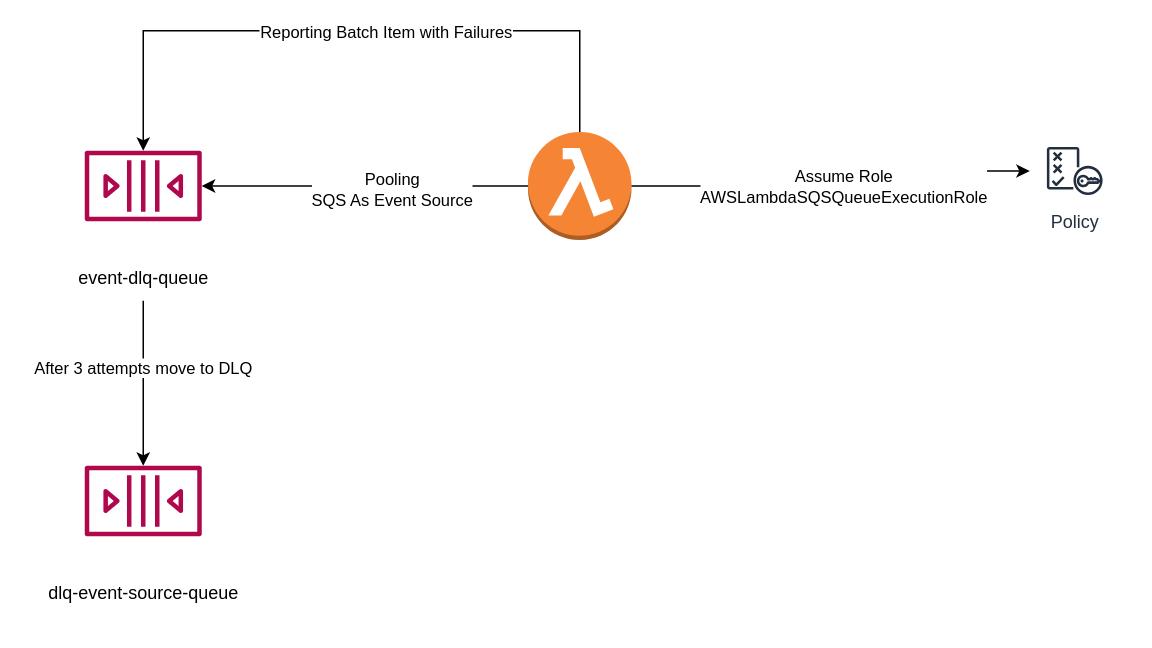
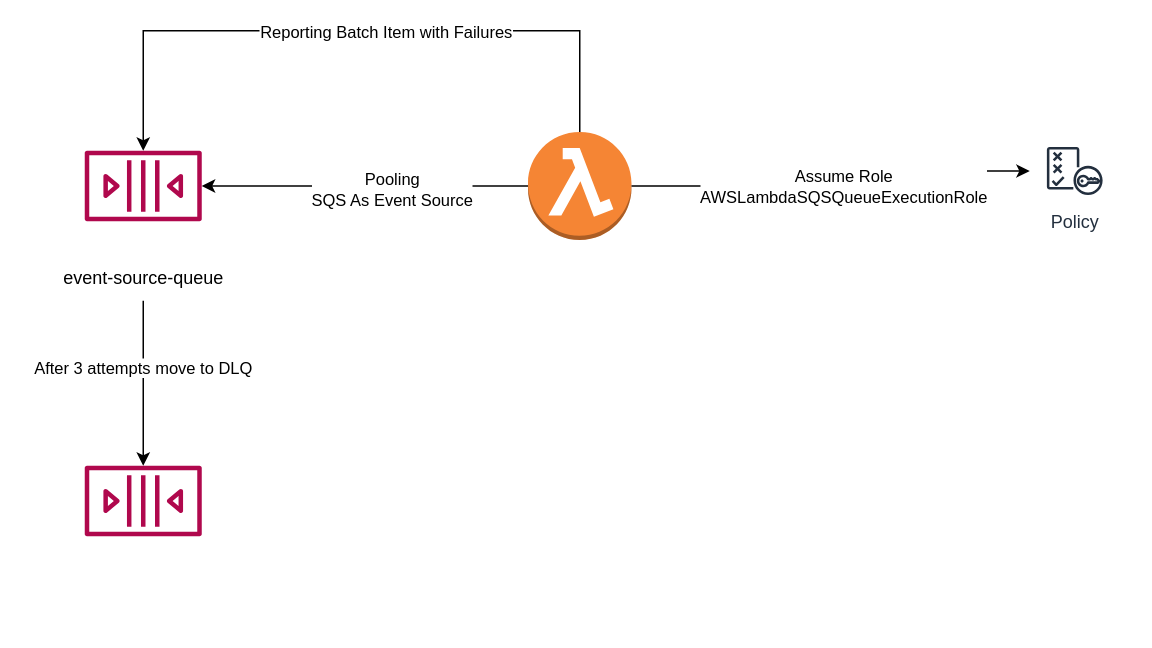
  <mxCell id="0" />
  <mxCell id="1" parent="0" />
  <mxCell id="2" style="edgeStyle=orthogonalEdgeStyle;rounded=0;orthogonalLoop=1;jettySize=auto;html=1;" edge="1" parent="1" source="5" target="7"><mxGeometry relative="1" as="geometry" /></mxCell>
  <mxCell id="3" value="Pooling&lt;br&gt;SQS As Event Source" style="edgeLabel;html=1;align=center;verticalAlign=middle;resizable=0;points=[];" vertex="1" connectable="0" parent="2"><mxGeometry x="-0.165" y="2" relative="1" as="geometry"><mxPoint as="offset" /></mxGeometry></mxCell>
  <mxCell id="4" value="" style="group" vertex="1" connectable="0" parent="1"><mxGeometry x="296" y="87.5" width="180" height="112.5" as="geometry" /></mxCell>
  <mxCell id="5" value="" style="outlineConnect=0;dashed=0;verticalLabelPosition=bottom;verticalAlign=top;align=center;html=1;shape=mxgraph.aws3.lambda_function;fillColor=#F58534;gradientColor=none;" vertex="1" parent="4"><mxGeometry x="55.5" width="69" height="72" as="geometry" /></mxCell>
  <mxCell id="6" value="" style="group" vertex="1" connectable="0" parent="1"><mxGeometry x="30" y="100" width="130" height="100" as="geometry" /></mxCell>
  <mxCell id="7" value="" style="sketch=0;outlineConnect=0;fontColor=#232F3E;gradientColor=none;fillColor=#B0084D;strokeColor=none;dashed=0;verticalLabelPosition=bottom;verticalAlign=top;align=center;html=1;fontSize=12;fontStyle=0;aspect=fixed;pointerEvents=1;shape=mxgraph.aws4.queue;" vertex="1" parent="6"><mxGeometry x="26" width="78" height="47" as="geometry" /></mxCell>
- <mxCell id="8" value="event-dlq-queue" style="text;html=1;align=center;verticalAlign=middle;resizable=0;points=[];autosize=1;strokeColor=none;fillColor=none;" vertex="1" parent="6"><mxGeometry y="70" width="130" height="30" as="geometry" /></mxCell>
+ <mxCell id="8" value="event-source-queue" style="text;html=1;align=center;verticalAlign=middle;resizable=0;points=[];autosize=1;strokeColor=none;fillColor=none;" vertex="1" parent="6"><mxGeometry y="70" width="130" height="30" as="geometry" /></mxCell>
  <mxCell id="9" value="" style="group" vertex="1" connectable="0" parent="1"><mxGeometry x="20" y="310" width="150" height="100" as="geometry" /></mxCell>
  <mxCell id="10" value="" style="sketch=0;outlineConnect=0;fontColor=#232F3E;gradientColor=none;fillColor=#B0084D;strokeColor=none;dashed=0;verticalLabelPosition=bottom;verticalAlign=top;align=center;html=1;fontSize=12;fontStyle=0;aspect=fixed;pointerEvents=1;shape=mxgraph.aws4.queue;" vertex="1" parent="9"><mxGeometry x="36" width="78" height="47" as="geometry" /></mxCell>
- <mxCell id="11" value="dlq-event-source-queue" style="text;html=1;align=center;verticalAlign=middle;resizable=0;points=[];autosize=1;strokeColor=none;fillColor=none;" vertex="1" parent="9"><mxGeometry y="70" width="150" height="30" as="geometry" /></mxCell>
  <mxCell id="12" style="edgeStyle=orthogonalEdgeStyle;rounded=0;orthogonalLoop=1;jettySize=auto;html=1;" edge="1" parent="1" source="8" target="10"><mxGeometry relative="1" as="geometry" /></mxCell>
  <mxCell id="13" value="After 3 attempts move to DLQ" style="edgeLabel;html=1;align=center;verticalAlign=middle;resizable=0;points=[];" vertex="1" connectable="0" parent="12"><mxGeometry x="-0.2" y="-1" relative="1" as="geometry"><mxPoint as="offset" /></mxGeometry></mxCell>
  <mxCell id="14" style="edgeStyle=orthogonalEdgeStyle;rounded=0;orthogonalLoop=1;jettySize=auto;html=1;" edge="1" parent="1" source="5" target="7"><mxGeometry relative="1" as="geometry"><Array as="points"><mxPoint x="386" y="20" /><mxPoint x="95" y="20" /></Array></mxGeometry></mxCell>
  <mxCell id="15" value="Reporting Batch Item with Failures" style="edgeLabel;html=1;align=center;verticalAlign=middle;resizable=0;points=[];" vertex="1" connectable="0" parent="14"><mxGeometry x="-0.104" y="-4" relative="1" as="geometry"><mxPoint x="-1" y="4" as="offset" /></mxGeometry></mxCell>
  <mxCell id="16" value="Policy" style="sketch=0;outlineConnect=0;fontColor=#232F3E;gradientColor=none;strokeColor=#232F3E;fillColor=#ffffff;dashed=0;verticalLabelPosition=bottom;verticalAlign=top;align=center;html=1;fontSize=12;fontStyle=0;aspect=fixed;shape=mxgraph.aws4.resourceIcon;resIcon=mxgraph.aws4.policy;" vertex="1" parent="1"><mxGeometry x="686" y="93.5" width="60" height="40" as="geometry" /></mxCell>
  <mxCell id="17" style="edgeStyle=orthogonalEdgeStyle;rounded=0;orthogonalLoop=1;jettySize=auto;html=1;" edge="1" parent="1" source="5" target="16"><mxGeometry relative="1" as="geometry" /></mxCell>
  <mxCell id="18" value="Assume Role&lt;br&gt;AWSLambdaSQSQueueExecutionRole" style="edgeLabel;html=1;align=center;verticalAlign=middle;resizable=0;points=[];" vertex="1" connectable="0" parent="17"><mxGeometry x="-0.183" y="-1" relative="1" as="geometry"><mxPoint x="28" y="-1" as="offset" /></mxGeometry></mxCell>
